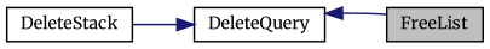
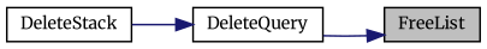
  digraph {
    fontname=Merriweather
    rankdir=RL
    node [color=black fillcolor=white fontname=Merriweather fontsize=10 shape=record style=filled]
    edge [color=midnightblue dir=back fontname=Merriweather fontsize=10 labelfontname=Helvetica labelfontsize=10 style=solid]
    n1 [fillcolor=grey75 fontcolor=black height=0.2 label=FreeList width=0.4]
    n2 [height=0.2 label=DeleteQuery width=0.4]
    n3 [height=0.2 label=DeleteStack width=0.4]
-   n2 -> n1
+   n1 -> n2
    n2 -> n3
  }
